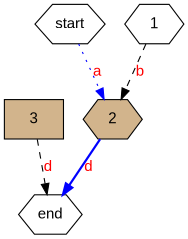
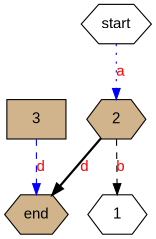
  digraph {
    fontname="Liberation Sans"
    node [fillcolor=white fontname="Liberation Sans" shape=hexagon style=filled]
    edge [color=black fontcolor="#ff0000" fontname="Liberation Sans" style=dashed]
    2 [fillcolor=tan]
    start
    1
-   end
+   end [fillcolor=tan]
    3 [fillcolor=tan shape=box]
-   2 -> end [color=blue label=d style=bold]
+   2 -> end [label=d style=bold]
    start -> 2 [color=blue label=a style=dotted]
-   1 -> 2 [label=b]
-   3 -> end [label=d]
+   2 -> 1 [label=b]
+   3 -> end [color=blue label=d]
  }
